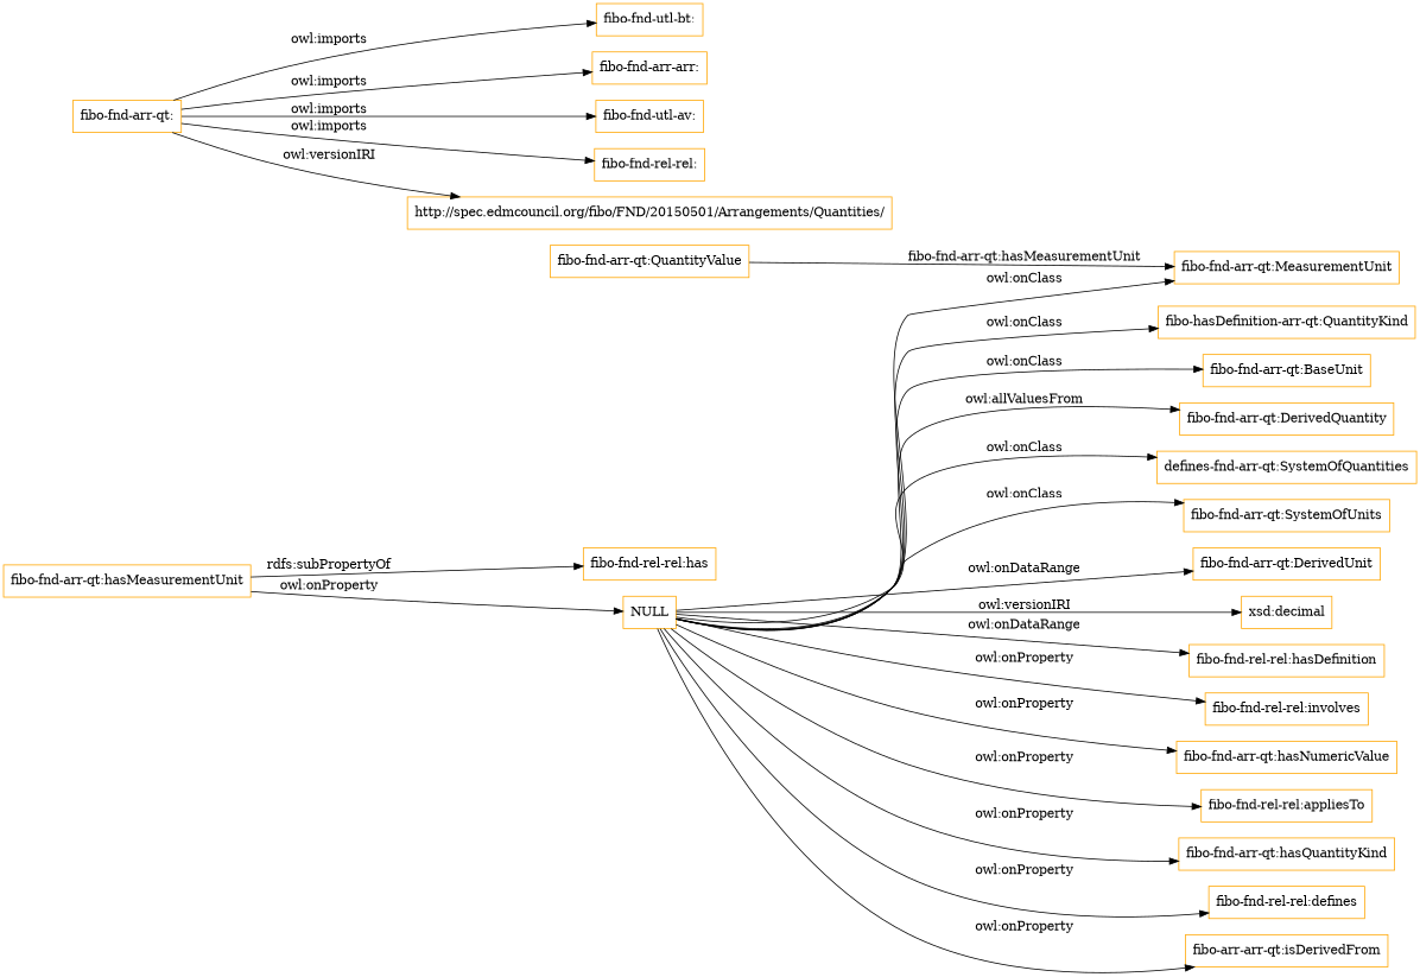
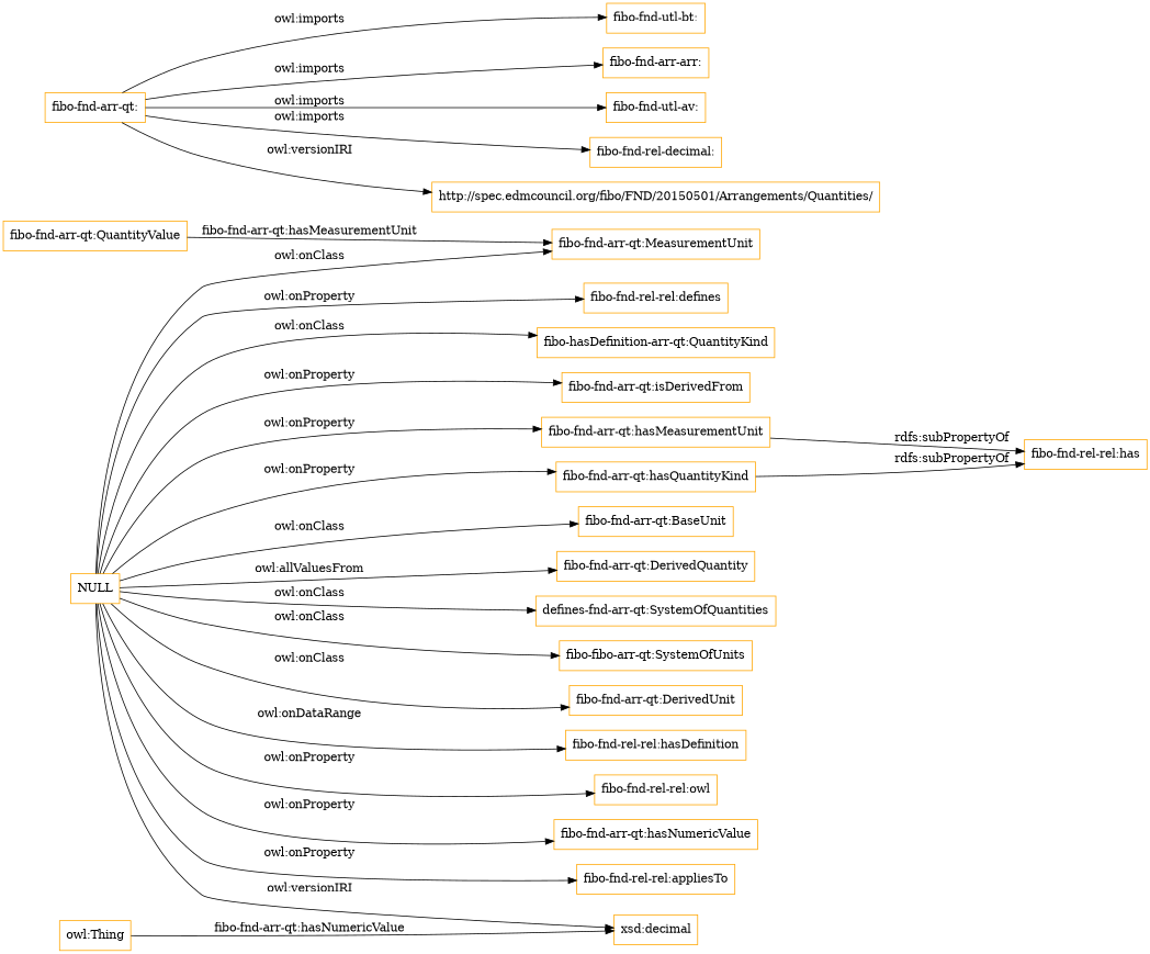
  digraph {
    rankdir=LR
    node [color=orange shape=rectangle]
    n1 [label="fibo-hasDefinition-arr-qt:QuantityKind"]
    "fibo-fnd-arr-qt:QuantityValue"
    "fibo-fnd-arr-qt:MeasurementUnit"
    "fibo-fnd-arr-qt:"
    "fibo-fnd-utl-bt:"
    "fibo-fnd-arr-arr:"
    "fibo-fnd-utl-av:"
-   "fibo-fnd-rel-rel:"
+   "fibo-fnd-rel-rel:" [label="fibo-fnd-rel-decimal:"]
    "http://spec.edmcouncil.org/fibo/FND/20150501/Arrangements/Quantities/"
    "fibo-fnd-arr-qt:hasMeasurementUnit"
    "fibo-fnd-rel-rel:has"
    NULL
    "fibo-fnd-arr-qt:BaseUnit"
    "fibo-fnd-arr-qt:DerivedQuantity"
    n15 [label="defines-fnd-arr-qt:SystemOfQuantities"]
-   "fibo-fnd-arr-qt:SystemOfUnits"
+   "fibo-fnd-arr-qt:SystemOfUnits" [label="fibo-fibo-arr-qt:SystemOfUnits"]
    "fibo-fnd-arr-qt:DerivedUnit"
    "xsd:decimal"
    "fibo-fnd-rel-rel:hasDefinition"
-   "fibo-fnd-rel-rel:involves"
+   "fibo-fnd-rel-rel:involves" [label="fibo-fnd-rel-rel:owl"]
    "fibo-fnd-arr-qt:hasNumericValue"
    "fibo-fnd-rel-rel:appliesTo"
    "fibo-fnd-arr-qt:hasQuantityKind"
    "fibo-fnd-rel-rel:defines"
-   "fibo-fnd-arr-qt:isDerivedFrom" [label="fibo-arr-arr-qt:isDerivedFrom"]
+   "fibo-fnd-arr-qt:isDerivedFrom"
+   "owl:Thing"
    "fibo-fnd-arr-qt:QuantityValue" -> "fibo-fnd-arr-qt:MeasurementUnit" [label="fibo-fnd-arr-qt:hasMeasurementUnit"]
    "fibo-fnd-arr-qt:" -> "fibo-fnd-utl-bt:" [label="owl:imports"]
    "fibo-fnd-arr-qt:" -> "fibo-fnd-arr-arr:" [label="owl:imports"]
    "fibo-fnd-arr-qt:" -> "fibo-fnd-utl-av:" [label="owl:imports"]
    "fibo-fnd-arr-qt:" -> "fibo-fnd-rel-rel:" [label="owl:imports"]
    "fibo-fnd-arr-qt:" -> "http://spec.edmcouncil.org/fibo/FND/20150501/Arrangements/Quantities/" [label="owl:versionIRI"]
    "fibo-fnd-arr-qt:hasMeasurementUnit" -> "fibo-fnd-rel-rel:has" [label="rdfs:subPropertyOf"]
    NULL -> n1 [label="owl:onClass"]
    NULL -> "fibo-fnd-arr-qt:MeasurementUnit" [label="owl:onClass"]
-   "fibo-fnd-arr-qt:hasMeasurementUnit" -> NULL [label="owl:onProperty"]
+   NULL -> "fibo-fnd-arr-qt:hasMeasurementUnit" [label="owl:onProperty"]
    NULL -> "fibo-fnd-arr-qt:BaseUnit" [label="owl:onClass"]
    NULL -> "fibo-fnd-arr-qt:DerivedQuantity" [label="owl:allValuesFrom"]
    NULL -> n15 [label="owl:onClass"]
    NULL -> "fibo-fnd-arr-qt:SystemOfUnits" [label="owl:onClass"]
-   NULL -> "fibo-fnd-arr-qt:DerivedUnit" [label="owl:onDataRange"]
+   NULL -> "fibo-fnd-arr-qt:DerivedUnit" [label="owl:onClass"]
    NULL -> "xsd:decimal" [label="owl:versionIRI"]
    NULL -> "fibo-fnd-rel-rel:hasDefinition" [label="owl:onDataRange"]
    NULL -> "fibo-fnd-rel-rel:involves" [label="owl:onProperty"]
    NULL -> "fibo-fnd-arr-qt:hasNumericValue" [label="owl:onProperty"]
    NULL -> "fibo-fnd-rel-rel:appliesTo" [label="owl:onProperty"]
    NULL -> "fibo-fnd-arr-qt:hasQuantityKind" [label="owl:onProperty"]
    NULL -> "fibo-fnd-rel-rel:defines" [label="owl:onProperty"]
    NULL -> "fibo-fnd-arr-qt:isDerivedFrom" [label="owl:onProperty"]
+   "fibo-fnd-arr-qt:hasQuantityKind" -> "fibo-fnd-rel-rel:has" [label="rdfs:subPropertyOf"]
+   "owl:Thing" -> "xsd:decimal" [label="fibo-fnd-arr-qt:hasNumericValue"]
  }
